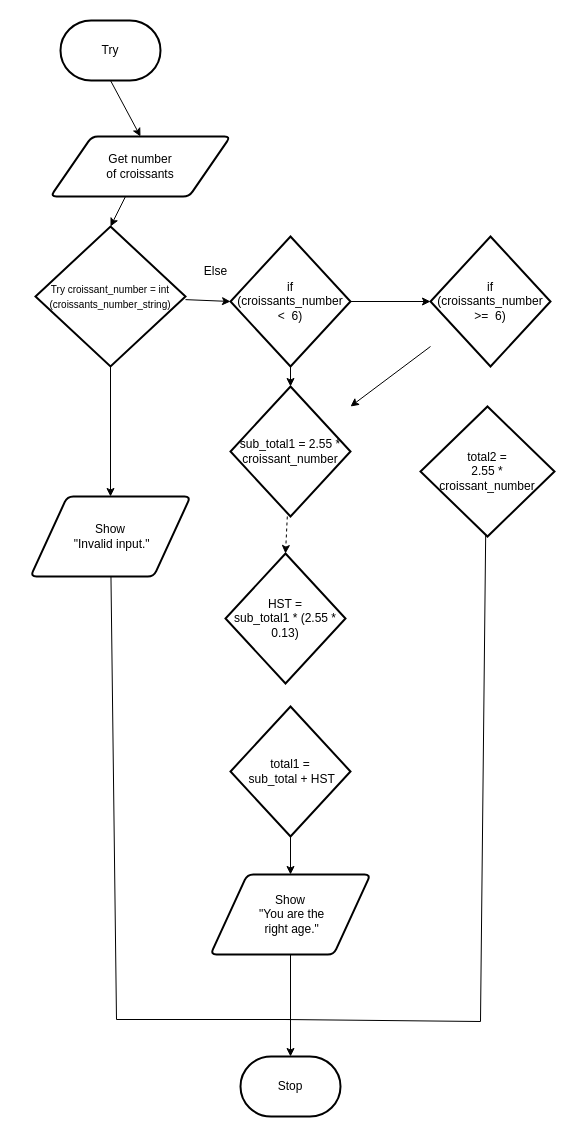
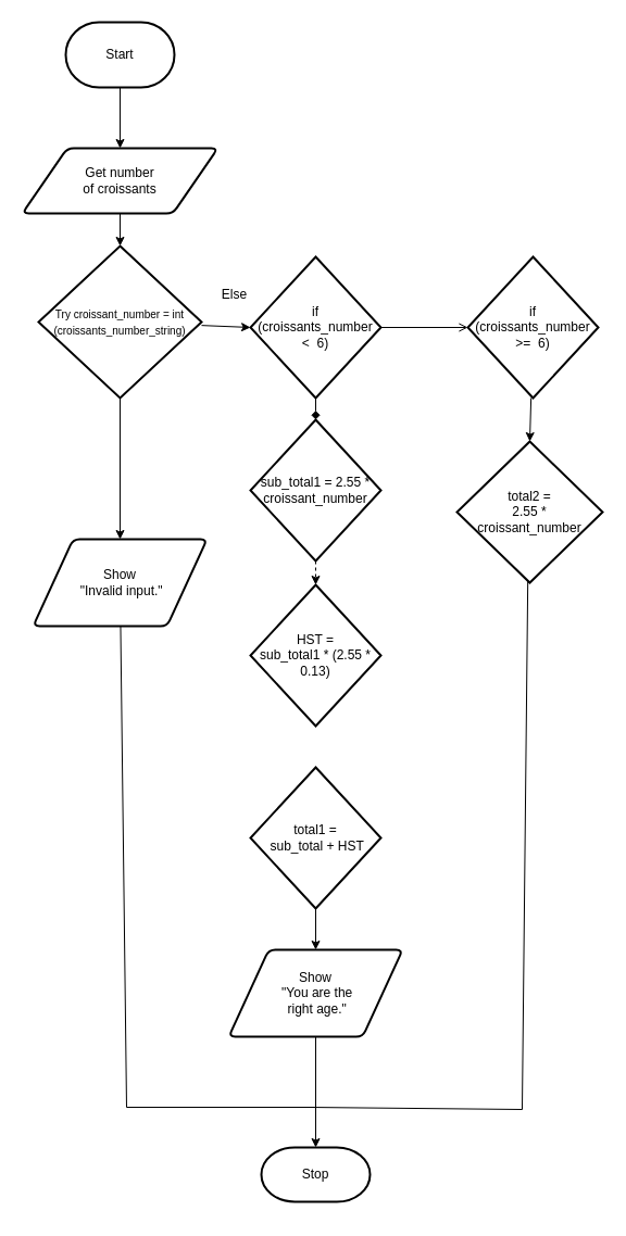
  <mxCell id="0" />
  <mxCell id="1" parent="0" />
  <mxCell id="2" style="edgeStyle=none;html=1;exitX=0.5;exitY=1;exitDx=0;exitDy=0;exitPerimeter=0;entryX=0.5;entryY=0;entryDx=0;entryDy=0;" edge="1" parent="1" source="3" target="6"><mxGeometry relative="1" as="geometry" /></mxCell>
- <mxCell id="3" value="Try" style="strokeWidth=2;html=1;shape=mxgraph.flowchart.terminator;whiteSpace=wrap;" vertex="1" parent="1"><mxGeometry x="60" y="20" width="100" height="60" as="geometry" /></mxCell>
- <mxCell id="4" value="Stop" style="strokeWidth=2;html=1;shape=mxgraph.flowchart.terminator;whiteSpace=wrap;" vertex="1" parent="1"><mxGeometry x="240" y="1056" width="100" height="60" as="geometry" /></mxCell>
+ <mxCell id="3" value="Start" style="strokeWidth=2;html=1;shape=mxgraph.flowchart.terminator;whiteSpace=wrap;" vertex="1" parent="1"><mxGeometry x="60" y="20" width="100" height="60" as="geometry" /></mxCell>
+ <mxCell id="4" value="Stop" style="strokeWidth=2;html=1;shape=mxgraph.flowchart.terminator;whiteSpace=wrap;" vertex="1" parent="1"><mxGeometry x="240" y="1056" width="100" height="50" as="geometry" /></mxCell>
  <mxCell id="5" style="edgeStyle=none;html=1;entryX=0.5;entryY=0;entryDx=0;entryDy=0;entryPerimeter=0;" edge="1" parent="1" source="6" target="14"><mxGeometry relative="1" as="geometry" /></mxCell>
- <mxCell id="6" value="Get number &lt;br&gt;of croissants" style="shape=parallelogram;html=1;strokeWidth=2;perimeter=parallelogramPerimeter;whiteSpace=wrap;rounded=1;arcSize=12;size=0.23;" vertex="1" parent="1"><mxGeometry x="50" y="136" width="180" height="60" as="geometry" /></mxCell>
- <mxCell id="7" style="edgeStyle=none;rounded=0;html=1;entryX=0;entryY=0.5;entryDx=0;entryDy=0;entryPerimeter=0;fontSize=10;endArrow=classic;endFill=1;" edge="1" parent="1" source="9" target="19"><mxGeometry relative="1" as="geometry" /></mxCell>
- <mxCell id="8" style="edgeStyle=none;rounded=0;html=1;entryX=0.5;entryY=0;entryDx=0;entryDy=0;entryPerimeter=0;fontSize=10;endArrow=classic;endFill=1;" edge="1" parent="1" source="9" target="21"><mxGeometry relative="1" as="geometry" /></mxCell>
+ <mxCell id="6" value="Get number &lt;br&gt;of croissants" style="shape=parallelogram;html=1;strokeWidth=2;perimeter=parallelogramPerimeter;whiteSpace=wrap;rounded=1;arcSize=12;size=0.23;" vertex="1" parent="1"><mxGeometry x="20" y="136" width="180" height="60" as="geometry" /></mxCell>
+ <mxCell id="7" style="edgeStyle=none;rounded=0;html=1;entryX=0;entryY=0.5;entryDx=0;entryDy=0;entryPerimeter=0;fontSize=10;endArrow=open;endFill=1;" edge="1" parent="1" source="9" target="19"><mxGeometry relative="1" as="geometry" /></mxCell>
+ <mxCell id="8" style="edgeStyle=none;rounded=0;html=1;entryX=0.5;entryY=0;entryDx=0;entryDy=0;entryPerimeter=0;fontSize=10;endArrow=diamond;endFill=1;" edge="1" parent="1" source="9" target="21"><mxGeometry relative="1" as="geometry" /></mxCell>
  <mxCell id="9" value="if &lt;br&gt;(croissants_number &amp;lt;&amp;nbsp; 6)" style="strokeWidth=2;html=1;shape=mxgraph.flowchart.decision;whiteSpace=wrap;" vertex="1" parent="1"><mxGeometry x="230" y="236" width="120" height="130" as="geometry" /></mxCell>
  <mxCell id="10" style="edgeStyle=none;html=1;" edge="1" parent="1" source="11" target="4"><mxGeometry relative="1" as="geometry" /></mxCell>
  <mxCell id="11" value="Show&lt;br&gt;&amp;nbsp;&quot;You are the&lt;br&gt;&amp;nbsp;right age.&quot;" style="shape=parallelogram;html=1;strokeWidth=2;perimeter=parallelogramPerimeter;whiteSpace=wrap;rounded=1;arcSize=12;size=0.23;" vertex="1" parent="1"><mxGeometry x="210" y="874" width="160" height="80" as="geometry" /></mxCell>
  <mxCell id="12" style="edgeStyle=none;html=1;entryX=0;entryY=0.5;entryDx=0;entryDy=0;entryPerimeter=0;" edge="1" parent="1" source="14" target="9"><mxGeometry relative="1" as="geometry" /></mxCell>
  <mxCell id="13" style="edgeStyle=none;rounded=0;html=1;entryX=0.5;entryY=0;entryDx=0;entryDy=0;fontSize=10;endArrow=classic;endFill=1;" edge="1" parent="1" source="14" target="16"><mxGeometry relative="1" as="geometry" /></mxCell>
  <mxCell id="14" value="&lt;font style=&quot;font-size: 10px;&quot;&gt;Try croissant_number = int&lt;br&gt;(croissants_number_string)&lt;/font&gt;" style="strokeWidth=2;html=1;shape=mxgraph.flowchart.decision;whiteSpace=wrap;" vertex="1" parent="1"><mxGeometry x="35" y="226" width="150" height="140" as="geometry" /></mxCell>
  <mxCell id="15" style="edgeStyle=none;html=1;exitX=0.5;exitY=1;exitDx=0;exitDy=0;endArrow=none;endFill=0;rounded=0;" edge="1" parent="1"><mxGeometry relative="1" as="geometry"><mxPoint x="290" y="1019" as="targetPoint" /><Array as="points"><mxPoint x="116" y="1019" /></Array><mxPoint x="110" y="539" as="sourcePoint" /></mxGeometry></mxCell>
  <mxCell id="16" value="Show&lt;br&gt;&amp;nbsp;&quot;Invalid input.&quot;" style="shape=parallelogram;html=1;strokeWidth=2;perimeter=parallelogramPerimeter;whiteSpace=wrap;rounded=1;arcSize=12;size=0.23;" vertex="1" parent="1"><mxGeometry x="30" y="496" width="160" height="80" as="geometry" /></mxCell>
  <mxCell id="17" value="Else" style="text;html=1;align=center;verticalAlign=middle;resizable=0;points=[];autosize=1;strokeColor=none;fillColor=none;" vertex="1" parent="1"><mxGeometry x="190" y="256" width="50" height="30" as="geometry" /></mxCell>
- <mxCell id="18" style="edgeStyle=none;rounded=0;html=1;fontSize=10;endArrow=classic;endFill=1;" edge="1" parent="1" source="19" target="21"><mxGeometry relative="1" as="geometry" /></mxCell>
+ <mxCell id="18" style="edgeStyle=none;rounded=0;html=1;entryX=0.5;entryY=0;entryDx=0;entryDy=0;entryPerimeter=0;fontSize=10;endArrow=classic;endFill=1;" edge="1" parent="1" source="19" target="23"><mxGeometry relative="1" as="geometry" /></mxCell>
  <mxCell id="19" value="if &lt;br&gt;(croissants_number &amp;gt;=&amp;nbsp; 6)" style="strokeWidth=2;html=1;shape=mxgraph.flowchart.decision;whiteSpace=wrap;" vertex="1" parent="1"><mxGeometry x="430" y="236" width="120" height="130" as="geometry" /></mxCell>
  <mxCell id="20" style="edgeStyle=none;rounded=0;html=1;entryX=0.5;entryY=0;entryDx=0;entryDy=0;entryPerimeter=0;fontSize=10;endArrow=classic;endFill=1;dashed=1;" edge="1" parent="1" source="21" target="24"><mxGeometry relative="1" as="geometry" /></mxCell>
  <mxCell id="21" value="sub_total1 = 2.55 * croissant_number" style="strokeWidth=2;html=1;shape=mxgraph.flowchart.decision;whiteSpace=wrap;" vertex="1" parent="1"><mxGeometry x="230" y="386" width="120" height="130" as="geometry" /></mxCell>
  <mxCell id="22" style="edgeStyle=none;html=1;fontSize=10;endArrow=none;endFill=0;rounded=0;" edge="1" parent="1"><mxGeometry relative="1" as="geometry"><mxPoint x="284" y="1019" as="targetPoint" /><mxPoint x="486.305" y="429" as="sourcePoint" /><Array as="points"><mxPoint x="480" y="1021" /></Array></mxGeometry></mxCell>
  <mxCell id="23" value="total2 =&lt;br&gt;2.55 * &lt;br&gt;croissant_number" style="strokeWidth=2;html=1;shape=mxgraph.flowchart.decision;whiteSpace=wrap;" vertex="1" parent="1"><mxGeometry x="420" y="406" width="134" height="130" as="geometry" /></mxCell>
- <mxCell id="24" value="HST = &lt;br&gt;sub_total1 * (2.55 * 0.13)" style="strokeWidth=2;html=1;shape=mxgraph.flowchart.decision;whiteSpace=wrap;" vertex="1" parent="1"><mxGeometry x="225" y="553" width="120" height="130" as="geometry" /></mxCell>
+ <mxCell id="24" value="HST = &lt;br&gt;sub_total1 * (2.55 * 0.13)" style="strokeWidth=2;html=1;shape=mxgraph.flowchart.decision;whiteSpace=wrap;" vertex="1" parent="1"><mxGeometry x="230" y="538" width="120" height="130" as="geometry" /></mxCell>
  <mxCell id="25" style="edgeStyle=none;rounded=0;html=1;entryX=0.5;entryY=0;entryDx=0;entryDy=0;fontSize=10;endArrow=classic;endFill=1;" edge="1" parent="1" source="26" target="11"><mxGeometry relative="1" as="geometry" /></mxCell>
  <mxCell id="26" value="total1 =&lt;br&gt;&amp;nbsp;sub_total + HST" style="strokeWidth=2;html=1;shape=mxgraph.flowchart.decision;whiteSpace=wrap;" vertex="1" parent="1"><mxGeometry x="230" y="706" width="120" height="130" as="geometry" /></mxCell>
